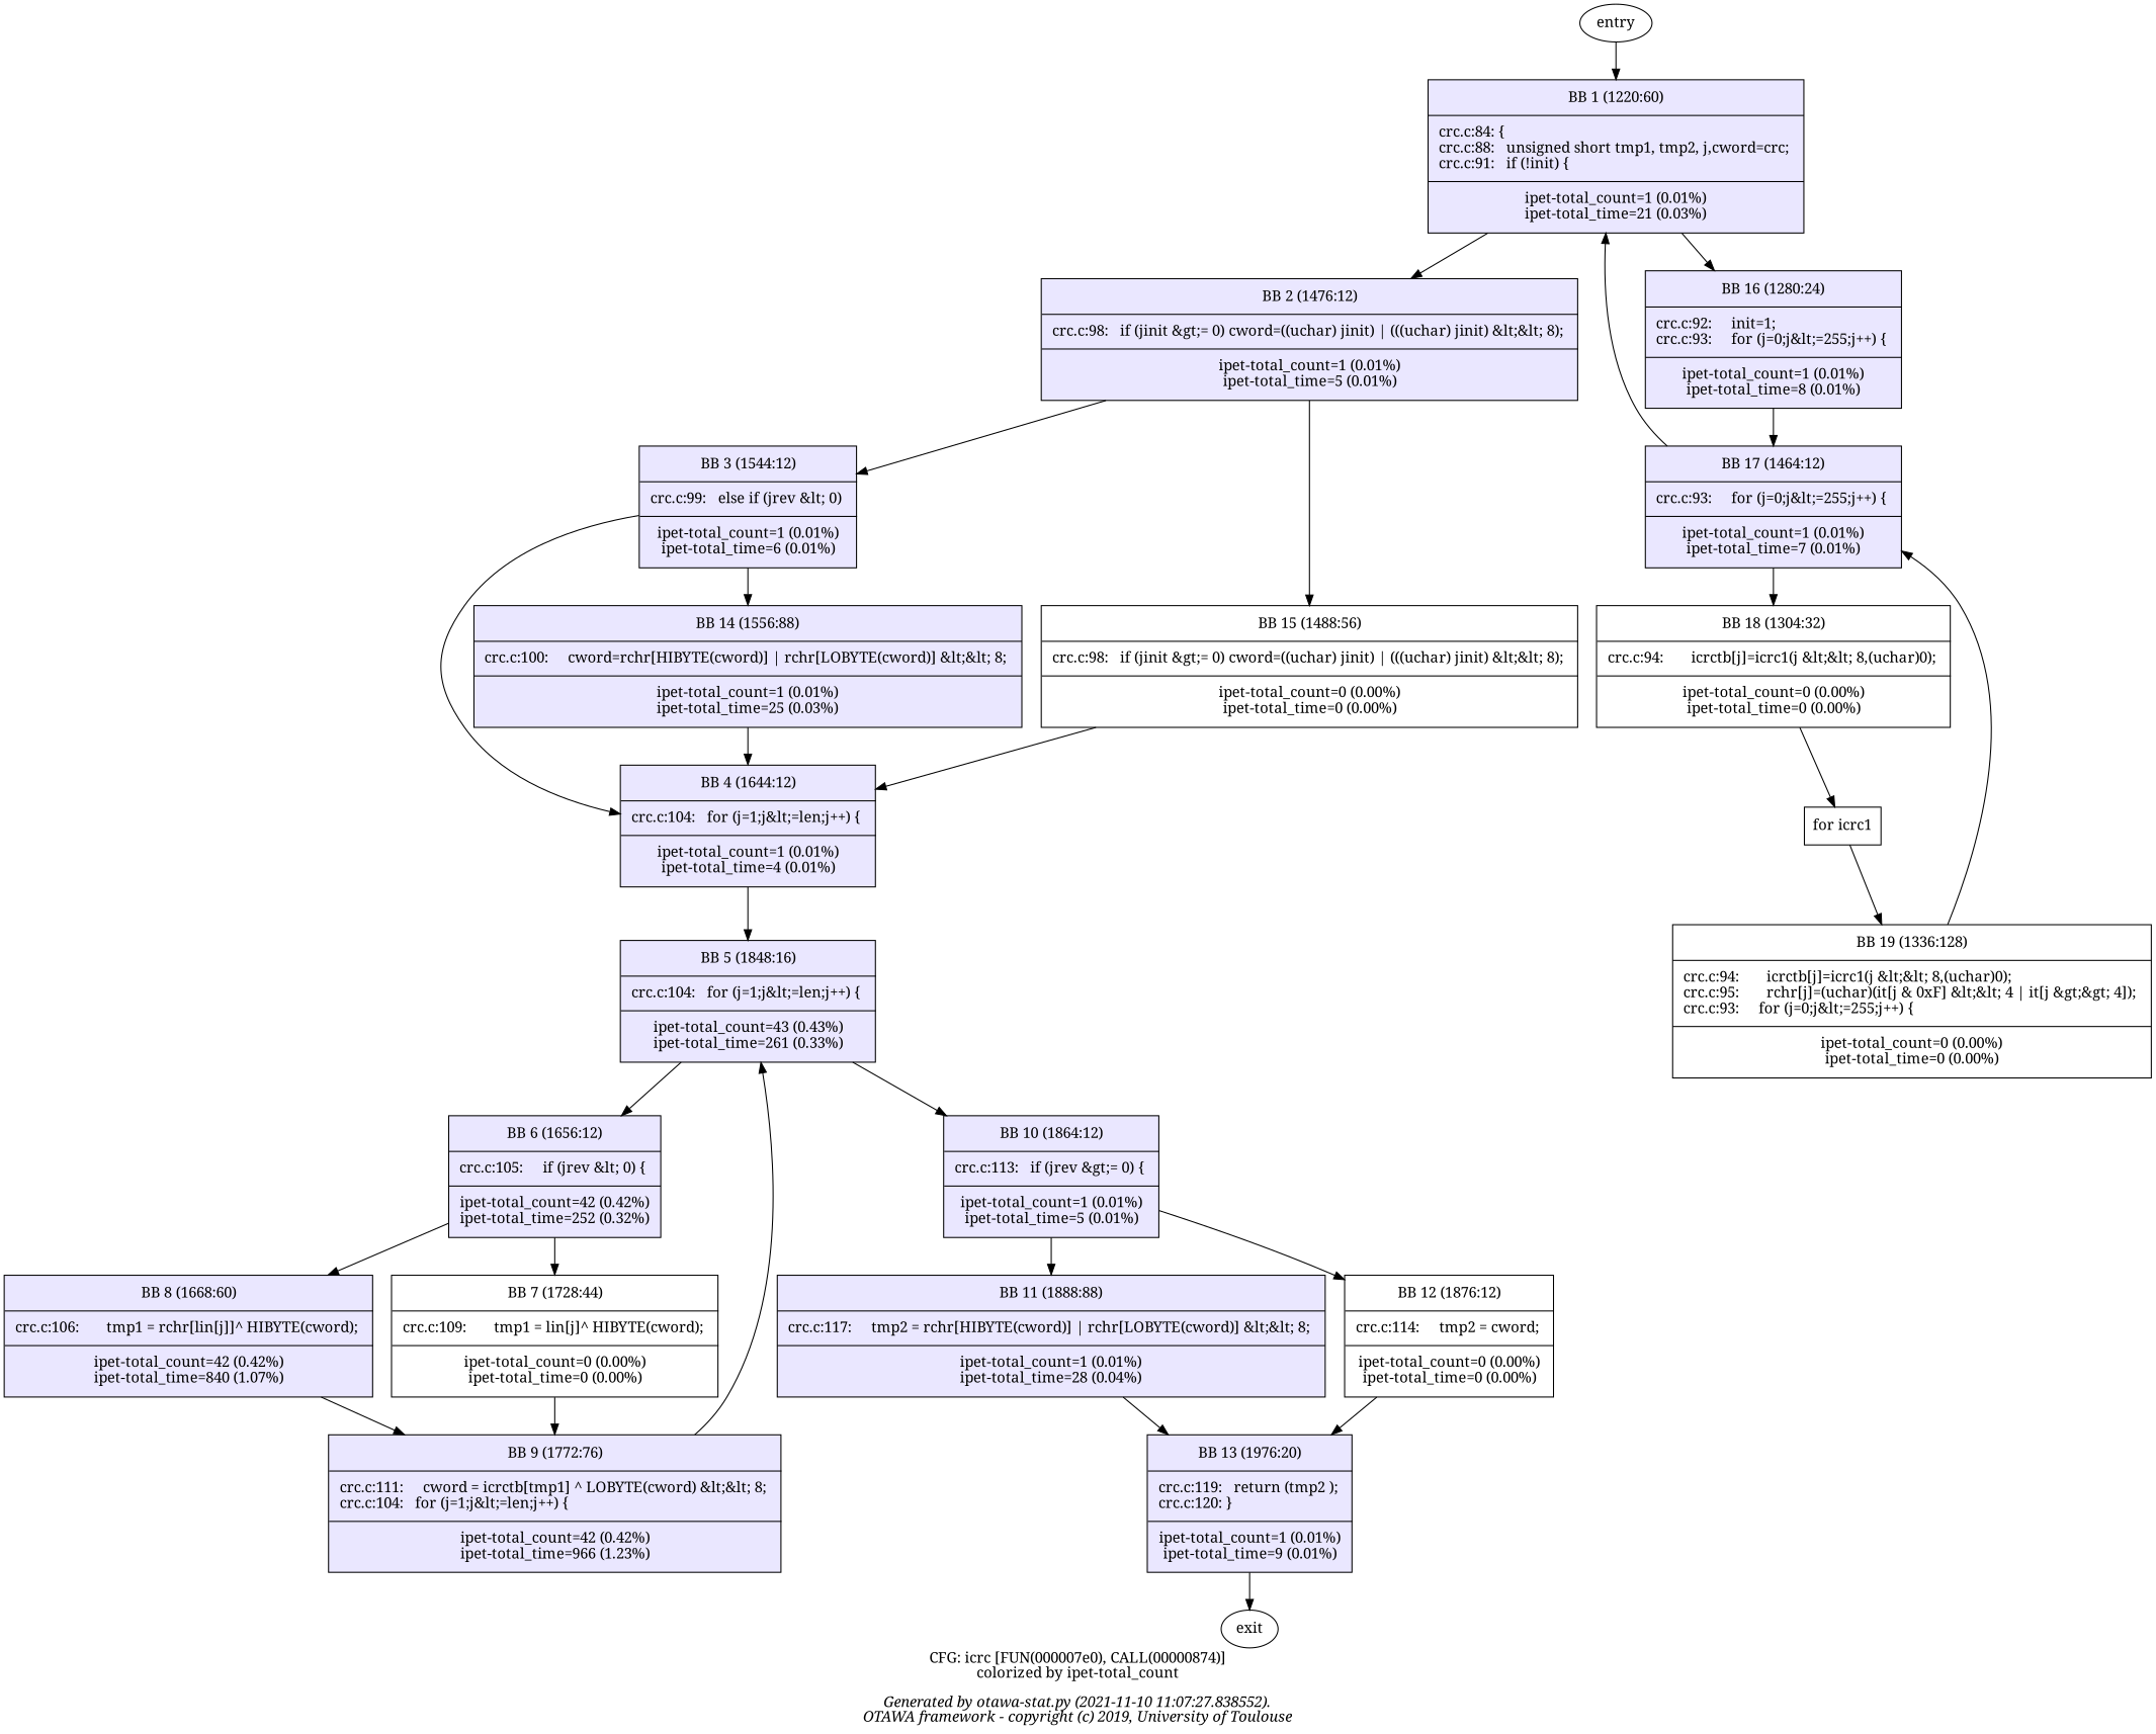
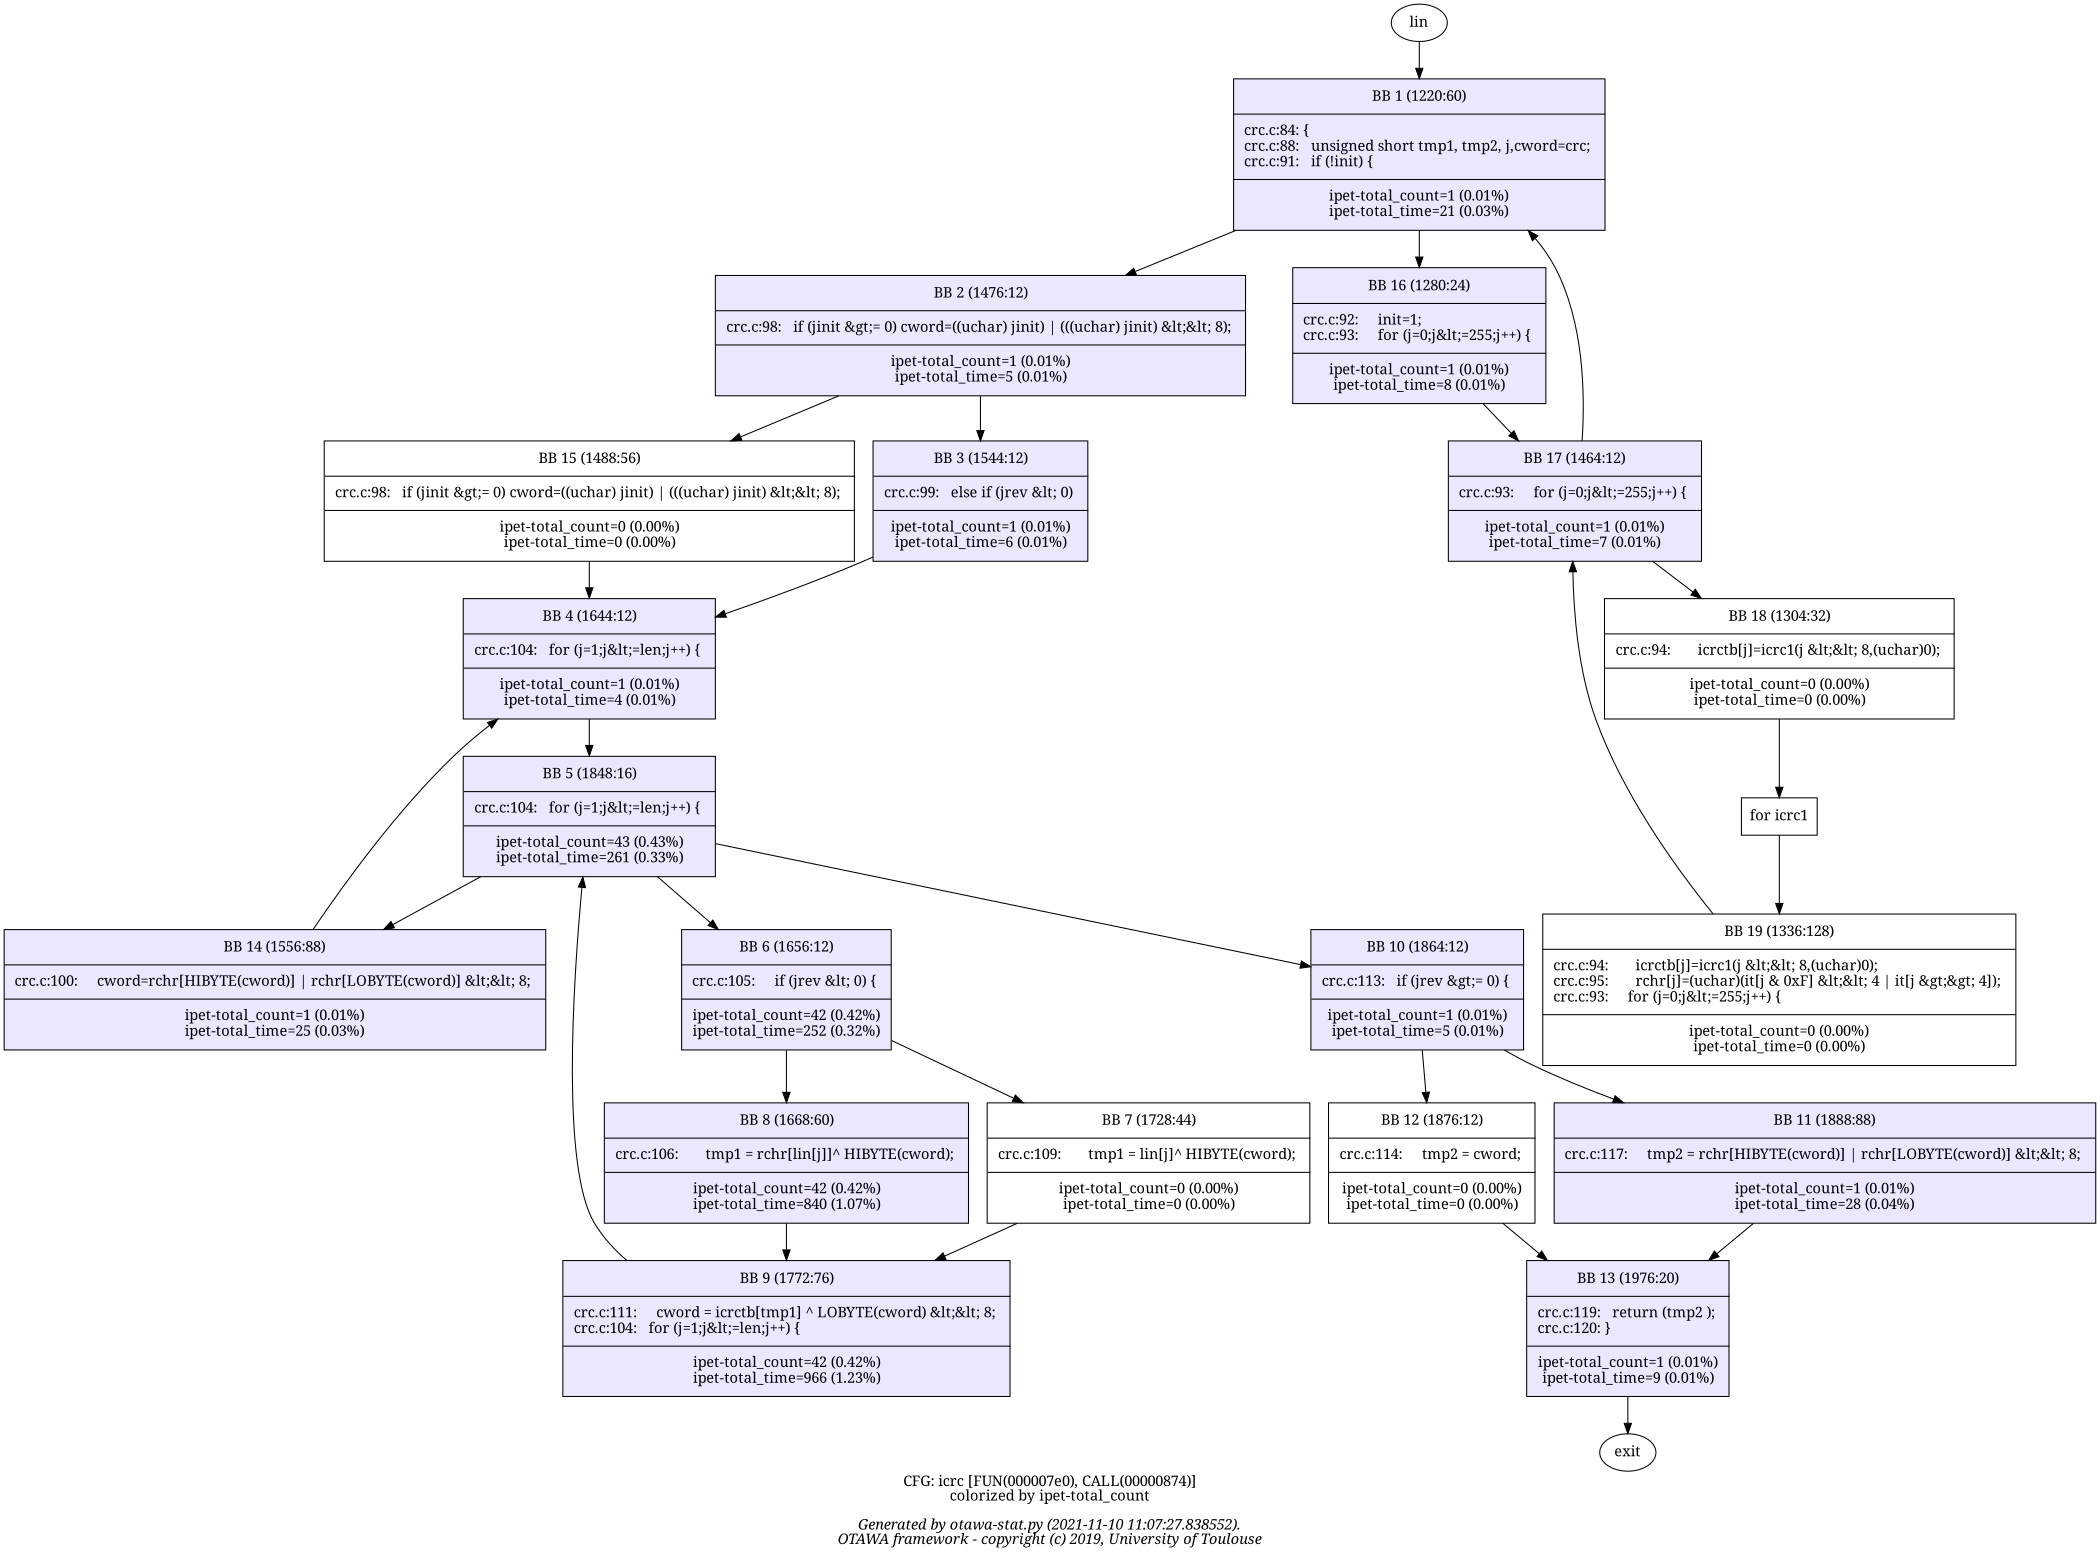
  digraph {
    fontname="Noto Serif"
    label=<CFG: icrc [FUN(000007e0), CALL(00000874)]<br/>colorized by ipet-total_count<br/><BR/><I>Generated by otawa-stat.py (2021-11-10 11:07:27.838552).</I><BR/><I>OTAWA framework - copyright (c) 2019, University of Toulouse</I>>
    node [fontname="Noto Serif" fillcolor="#eae7ff" fontcolor="#000000" margin=0 shape=box style=filled]
    edge [fontname="Noto Serif"]
-   n1 [label=entry fillcolor="" fontcolor="" margin="" shape="" style=""]
+   n1 [label=lin fillcolor="" fontcolor="" margin="" shape="" style=""]
    n2 [label=<<table border='0' cellpadding='8px'><tr><td>BB 1 (1220:60)</td></tr><hr/><tr><td align='left'>crc.c:84: { <br align='left'/>crc.c:88: &nbsp;&nbsp;unsigned&nbsp;short&nbsp;tmp1,&nbsp;tmp2,&nbsp;j,cword=crc; <br align='left'/>crc.c:91: &nbsp;&nbsp;if&nbsp;(!init)&nbsp;{ <br align='left'/></td></tr><hr/><tr><td>ipet-total_count=1 (0.01%)<br/>ipet-total_time=21 (0.03%)<br/></td></tr></table>>]
    n3 [label=<<table border='0' cellpadding='8px'><tr><td>BB 2 (1476:12)</td></tr><hr/><tr><td align='left'>crc.c:98: &nbsp;&nbsp;if&nbsp;(jinit&nbsp;&amp;gt;=&nbsp;0)&nbsp;cword=((uchar)&nbsp;jinit)&nbsp;|&nbsp;(((uchar)&nbsp;jinit)&nbsp;&amp;lt;&amp;lt;&nbsp;8); <br align='left'/></td></tr><hr/><tr><td>ipet-total_count=1 (0.01%)<br/>ipet-total_time=5 (0.01%)<br/></td></tr></table>>]
    n4 [label=<<table border='0' cellpadding='8px'><tr><td>BB 16 (1280:24)</td></tr><hr/><tr><td align='left'>crc.c:92: &nbsp;&nbsp;&nbsp;&nbsp;init=1; <br align='left'/>crc.c:93: &nbsp;&nbsp;&nbsp;&nbsp;for&nbsp;(j=0;j&amp;lt;=255;j++)&nbsp;{ <br align='left'/></td></tr><hr/><tr><td>ipet-total_count=1 (0.01%)<br/>ipet-total_time=8 (0.01%)<br/></td></tr></table>>]
    n5 [label=<<table border='0' cellpadding='8px'><tr><td>BB 3 (1544:12)</td></tr><hr/><tr><td align='left'>crc.c:99: &nbsp;&nbsp;else&nbsp;if&nbsp;(jrev&nbsp;&amp;lt;&nbsp;0) <br align='left'/></td></tr><hr/><tr><td>ipet-total_count=1 (0.01%)<br/>ipet-total_time=6 (0.01%)<br/></td></tr></table>>]
    n6 [label=<<table border='0' cellpadding='8px'><tr><td>BB 15 (1488:56)</td></tr><hr/><tr><td align='left'>crc.c:98: &nbsp;&nbsp;if&nbsp;(jinit&nbsp;&amp;gt;=&nbsp;0)&nbsp;cword=((uchar)&nbsp;jinit)&nbsp;|&nbsp;(((uchar)&nbsp;jinit)&nbsp;&amp;lt;&amp;lt;&nbsp;8); <br align='left'/></td></tr><hr/><tr><td>ipet-total_count=0 (0.00%)<br/>ipet-total_time=0 (0.00%)<br/></td></tr></table>> fillcolor="" fontcolor="" style=""]
    n7 [label=<<table border='0' cellpadding='8px'><tr><td>BB 17 (1464:12)</td></tr><hr/><tr><td align='left'>crc.c:93: &nbsp;&nbsp;&nbsp;&nbsp;for&nbsp;(j=0;j&amp;lt;=255;j++)&nbsp;{ <br align='left'/></td></tr><hr/><tr><td>ipet-total_count=1 (0.01%)<br/>ipet-total_time=7 (0.01%)<br/></td></tr></table>>]
    n8 [label=<<table border='0' cellpadding='8px'><tr><td>BB 4 (1644:12)</td></tr><hr/><tr><td align='left'>crc.c:104: &nbsp;&nbsp;for&nbsp;(j=1;j&amp;lt;=len;j++)&nbsp;{ <br align='left'/></td></tr><hr/><tr><td>ipet-total_count=1 (0.01%)<br/>ipet-total_time=4 (0.01%)<br/></td></tr></table>>]
    n9 [label=<<table border='0' cellpadding='8px'><tr><td>BB 14 (1556:88)</td></tr><hr/><tr><td align='left'>crc.c:100: &nbsp;&nbsp;&nbsp;&nbsp;cword=rchr[HIBYTE(cword)]&nbsp;|&nbsp;rchr[LOBYTE(cword)]&nbsp;&amp;lt;&amp;lt;&nbsp;8; <br align='left'/></td></tr><hr/><tr><td>ipet-total_count=1 (0.01%)<br/>ipet-total_time=25 (0.03%)<br/></td></tr></table>>]
    n10 [label=<<table border='0' cellpadding='8px'><tr><td>BB 5 (1848:16)</td></tr><hr/><tr><td align='left'>crc.c:104: &nbsp;&nbsp;for&nbsp;(j=1;j&amp;lt;=len;j++)&nbsp;{ <br align='left'/></td></tr><hr/><tr><td>ipet-total_count=43 (0.43%)<br/>ipet-total_time=261 (0.33%)<br/></td></tr></table>>]
    n11 [label=<<table border='0' cellpadding='8px'><tr><td>BB 6 (1656:12)</td></tr><hr/><tr><td align='left'>crc.c:105: &nbsp;&nbsp;&nbsp;&nbsp;if&nbsp;(jrev&nbsp;&amp;lt;&nbsp;0)&nbsp;{ <br align='left'/></td></tr><hr/><tr><td>ipet-total_count=42 (0.42%)<br/>ipet-total_time=252 (0.32%)<br/></td></tr></table>>]
    n12 [label=<<table border='0' cellpadding='8px'><tr><td>BB 10 (1864:12)</td></tr><hr/><tr><td align='left'>crc.c:113: &nbsp;&nbsp;if&nbsp;(jrev&nbsp;&amp;gt;=&nbsp;0)&nbsp;{ <br align='left'/></td></tr><hr/><tr><td>ipet-total_count=1 (0.01%)<br/>ipet-total_time=5 (0.01%)<br/></td></tr></table>>]
    n13 [label=<<table border='0' cellpadding='8px'><tr><td>BB 7 (1728:44)</td></tr><hr/><tr><td align='left'>crc.c:109: &nbsp;&nbsp;&nbsp;&nbsp;&nbsp;&nbsp;tmp1&nbsp;=&nbsp;lin[j]^&nbsp;HIBYTE(cword); <br align='left'/></td></tr><hr/><tr><td>ipet-total_count=0 (0.00%)<br/>ipet-total_time=0 (0.00%)<br/></td></tr></table>> fillcolor="" fontcolor="" style=""]
    n14 [label=<<table border='0' cellpadding='8px'><tr><td>BB 8 (1668:60)</td></tr><hr/><tr><td align='left'>crc.c:106: &nbsp;&nbsp;&nbsp;&nbsp;&nbsp;&nbsp;tmp1&nbsp;=&nbsp;rchr[lin[j]]^&nbsp;HIBYTE(cword); <br align='left'/></td></tr><hr/><tr><td>ipet-total_count=42 (0.42%)<br/>ipet-total_time=840 (1.07%)<br/></td></tr></table>>]
    n15 [label=<<table border='0' cellpadding='8px'><tr><td>BB 11 (1888:88)</td></tr><hr/><tr><td align='left'>crc.c:117: &nbsp;&nbsp;&nbsp;&nbsp;tmp2&nbsp;=&nbsp;rchr[HIBYTE(cword)]&nbsp;|&nbsp;rchr[LOBYTE(cword)]&nbsp;&amp;lt;&amp;lt;&nbsp;8; <br align='left'/></td></tr><hr/><tr><td>ipet-total_count=1 (0.01%)<br/>ipet-total_time=28 (0.04%)<br/></td></tr></table>>]
    n16 [label=<<table border='0' cellpadding='8px'><tr><td>BB 12 (1876:12)</td></tr><hr/><tr><td align='left'>crc.c:114: &nbsp;&nbsp;&nbsp;&nbsp;tmp2&nbsp;=&nbsp;cword; <br align='left'/></td></tr><hr/><tr><td>ipet-total_count=0 (0.00%)<br/>ipet-total_time=0 (0.00%)<br/></td></tr></table>> fillcolor="" fontcolor="" style=""]
    n17 [label=<<table border='0' cellpadding='8px'><tr><td>BB 9 (1772:76)</td></tr><hr/><tr><td align='left'>crc.c:111: &nbsp;&nbsp;&nbsp;&nbsp;cword&nbsp;=&nbsp;icrctb[tmp1]&nbsp;^&nbsp;LOBYTE(cword)&nbsp;&amp;lt;&amp;lt;&nbsp;8; <br align='left'/>crc.c:104: &nbsp;&nbsp;for&nbsp;(j=1;j&amp;lt;=len;j++)&nbsp;{ <br align='left'/></td></tr><hr/><tr><td>ipet-total_count=42 (0.42%)<br/>ipet-total_time=966 (1.23%)<br/></td></tr></table>>]
    n18 [label=<<table border='0' cellpadding='8px'><tr><td>BB 13 (1976:20)</td></tr><hr/><tr><td align='left'>crc.c:119: &nbsp;&nbsp;return&nbsp;(tmp2&nbsp;); <br align='left'/>crc.c:120: } <br align='left'/></td></tr><hr/><tr><td>ipet-total_count=1 (0.01%)<br/>ipet-total_time=9 (0.01%)<br/></td></tr></table>>]
    n19 [label=exit fillcolor="" fontcolor="" margin="" shape="" style=""]
    n20 [label=<<table border='0' cellpadding='8px'><tr><td>BB 18 (1304:32)</td></tr><hr/><tr><td align='left'>crc.c:94: &nbsp;&nbsp;&nbsp;&nbsp;&nbsp;&nbsp;icrctb[j]=icrc1(j&nbsp;&amp;lt;&amp;lt;&nbsp;8,(uchar)0); <br align='left'/></td></tr><hr/><tr><td>ipet-total_count=0 (0.00%)<br/>ipet-total_time=0 (0.00%)<br/></td></tr></table>> fillcolor="" fontcolor="" style=""]
    n21 [label="for icrc1" fillcolor="" fontcolor="" margin="" style=""]
    n22 [label=<<table border='0' cellpadding='8px'><tr><td>BB 19 (1336:128)</td></tr><hr/><tr><td align='left'>crc.c:94: &nbsp;&nbsp;&nbsp;&nbsp;&nbsp;&nbsp;icrctb[j]=icrc1(j&nbsp;&amp;lt;&amp;lt;&nbsp;8,(uchar)0); <br align='left'/>crc.c:95: &nbsp;&nbsp;&nbsp;&nbsp;&nbsp;&nbsp;rchr[j]=(uchar)(it[j&nbsp;&amp;&nbsp;0xF]&nbsp;&amp;lt;&amp;lt;&nbsp;4&nbsp;|&nbsp;it[j&nbsp;&amp;gt;&amp;gt;&nbsp;4]); <br align='left'/>crc.c:93: &nbsp;&nbsp;&nbsp;&nbsp;for&nbsp;(j=0;j&amp;lt;=255;j++)&nbsp;{ <br align='left'/></td></tr><hr/><tr><td>ipet-total_count=0 (0.00%)<br/>ipet-total_time=0 (0.00%)<br/></td></tr></table>> fillcolor="" fontcolor="" style=""]
    n1 -> n2
    n2 -> n3
    n2 -> n4
    n3 -> n5
    n3 -> n6
    n4 -> n7
    n5 -> n8
-   n5 -> n9
+   n10 -> n9
    n6 -> n8
    n7 -> n2
    n7 -> n20
    n8 -> n10
    n9 -> n8
    n10 -> n11
    n10 -> n12
    n11 -> n13
    n11 -> n14
    n12 -> n15
    n12 -> n16
    n13 -> n17
    n14 -> n17
    n15 -> n18
    n16 -> n18
    n17 -> n10
    n18 -> n19
    n20 -> n21
    n21 -> n22
    n22 -> n7
  }
